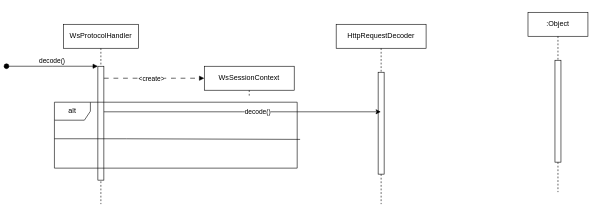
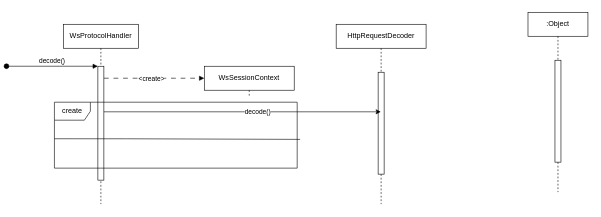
  <mxCell id="0" />
  <mxCell id="1" parent="0" />
  <mxCell id="2" value="WsProtocolHandler" style="shape=umlLifeline;perimeter=lifelinePerimeter;whiteSpace=wrap;html=1;container=0;dropTarget=0;collapsible=0;recursiveResize=0;outlineConnect=0;portConstraint=eastwest;newEdgeStyle={&quot;edgeStyle&quot;:&quot;elbowEdgeStyle&quot;,&quot;elbow&quot;:&quot;vertical&quot;,&quot;curved&quot;:0,&quot;rounded&quot;:0};" parent="1" vertex="1"><mxGeometry x="35" y="40" width="125" height="300" as="geometry" /></mxCell>
  <mxCell id="3" value="" style="html=1;points=[];perimeter=orthogonalPerimeter;outlineConnect=0;targetShapes=umlLifeline;portConstraint=eastwest;newEdgeStyle={&quot;edgeStyle&quot;:&quot;elbowEdgeStyle&quot;,&quot;elbow&quot;:&quot;vertical&quot;,&quot;curved&quot;:0,&quot;rounded&quot;:0};" parent="2" vertex="1"><mxGeometry x="57.5" y="70" width="10" height="190" as="geometry" /></mxCell>
  <mxCell id="4" value="decode()" style="html=1;verticalAlign=bottom;startArrow=oval;endArrow=block;startSize=8;edgeStyle=elbowEdgeStyle;elbow=vertical;curved=0;rounded=0;" parent="2" target="3" edge="1"><mxGeometry relative="1" as="geometry"><mxPoint x="-95" y="70" as="sourcePoint" /></mxGeometry></mxCell>
  <mxCell id="5" value="&amp;lt;create&amp;gt;" style="html=1;verticalAlign=bottom;endArrow=block;edgeStyle=elbowEdgeStyle;elbow=vertical;curved=0;rounded=0;dashed=1;dashPattern=8 8;" parent="1" source="3" edge="1"><mxGeometry x="-0.053" y="-10" relative="1" as="geometry"><mxPoint x="190" y="130" as="sourcePoint" /><Array as="points"><mxPoint x="220" y="130" /><mxPoint x="175" y="120" /></Array><mxPoint x="270" y="130" as="targetPoint" /><mxPoint as="offset" /></mxGeometry></mxCell>
  <mxCell id="6" value="WsSessionContext" style="shape=umlLifeline;perimeter=lifelinePerimeter;whiteSpace=wrap;html=1;container=0;dropTarget=0;collapsible=0;recursiveResize=0;outlineConnect=0;portConstraint=eastwest;newEdgeStyle={&quot;edgeStyle&quot;:&quot;elbowEdgeStyle&quot;,&quot;elbow&quot;:&quot;vertical&quot;,&quot;curved&quot;:0,&quot;rounded&quot;:0};" vertex="1" parent="1"><mxGeometry x="270" y="110" width="150" height="50" as="geometry" /></mxCell>
  <mxCell id="7" value=":Object" style="shape=umlLifeline;perimeter=lifelinePerimeter;whiteSpace=wrap;html=1;container=0;dropTarget=0;collapsible=0;recursiveResize=0;outlineConnect=0;portConstraint=eastwest;newEdgeStyle={&quot;edgeStyle&quot;:&quot;elbowEdgeStyle&quot;,&quot;elbow&quot;:&quot;vertical&quot;,&quot;curved&quot;:0,&quot;rounded&quot;:0};" vertex="1" parent="1"><mxGeometry x="810" y="20" width="100" height="300" as="geometry" /></mxCell>
  <mxCell id="8" value="" style="html=1;points=[];perimeter=orthogonalPerimeter;outlineConnect=0;targetShapes=umlLifeline;portConstraint=eastwest;newEdgeStyle={&quot;edgeStyle&quot;:&quot;elbowEdgeStyle&quot;,&quot;elbow&quot;:&quot;vertical&quot;,&quot;curved&quot;:0,&quot;rounded&quot;:0};" vertex="1" parent="7"><mxGeometry x="45" y="80" width="10" height="170" as="geometry" /></mxCell>
- <mxCell id="9" value="alt" style="shape=umlFrame;whiteSpace=wrap;html=1;pointerEvents=0;" vertex="1" parent="1"><mxGeometry x="20" y="170" width="405" height="110" as="geometry" /></mxCell>
+ <mxCell id="9" value="create" style="shape=umlFrame;whiteSpace=wrap;html=1;pointerEvents=0;" vertex="1" parent="1"><mxGeometry x="20" y="170" width="405" height="110" as="geometry" /></mxCell>
  <mxCell id="10" value="" style="endArrow=none;html=1;rounded=0;exitX=0;exitY=0.545;exitDx=0;exitDy=0;exitPerimeter=0;entryX=1.012;entryY=0.555;entryDx=0;entryDy=0;entryPerimeter=0;" edge="1" parent="1"><mxGeometry width="50" height="50" relative="1" as="geometry"><mxPoint x="20" y="230.95" as="sourcePoint" /><mxPoint x="429.86" y="232.05" as="targetPoint" /><Array as="points"><mxPoint x="140" y="231" /></Array></mxGeometry></mxCell>
  <mxCell id="11" value="HttpRequestDecoder" style="shape=umlLifeline;perimeter=lifelinePerimeter;whiteSpace=wrap;html=1;container=0;dropTarget=0;collapsible=0;recursiveResize=0;outlineConnect=0;portConstraint=eastwest;newEdgeStyle={&quot;edgeStyle&quot;:&quot;elbowEdgeStyle&quot;,&quot;elbow&quot;:&quot;vertical&quot;,&quot;curved&quot;:0,&quot;rounded&quot;:0};" vertex="1" parent="1"><mxGeometry x="490" y="40" width="150" height="300" as="geometry" /></mxCell>
  <mxCell id="12" value="" style="html=1;points=[];perimeter=orthogonalPerimeter;outlineConnect=0;targetShapes=umlLifeline;portConstraint=eastwest;newEdgeStyle={&quot;edgeStyle&quot;:&quot;elbowEdgeStyle&quot;,&quot;elbow&quot;:&quot;vertical&quot;,&quot;curved&quot;:0,&quot;rounded&quot;:0};" vertex="1" parent="11"><mxGeometry x="70" y="80" width="10" height="170" as="geometry" /></mxCell>
  <mxCell id="13" style="edgeStyle=elbowEdgeStyle;rounded=0;orthogonalLoop=1;jettySize=auto;html=1;elbow=vertical;curved=0;" edge="1" parent="1"><mxGeometry relative="1" as="geometry"><mxPoint x="102.5" y="186" as="sourcePoint" /><mxPoint x="564.5" y="186" as="targetPoint" /></mxGeometry></mxCell>
  <mxCell id="14" value="decode()" style="edgeLabel;html=1;align=center;verticalAlign=middle;resizable=0;points=[];" vertex="1" connectable="0" parent="13"><mxGeometry x="0.11" y="1" relative="1" as="geometry"><mxPoint as="offset" /></mxGeometry></mxCell>
